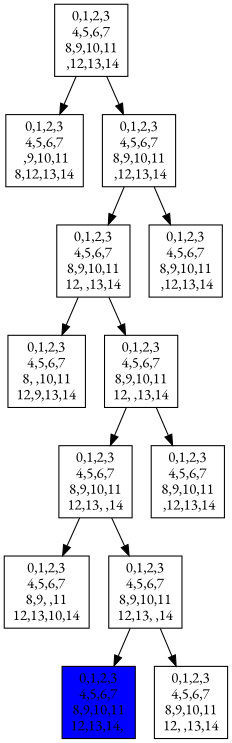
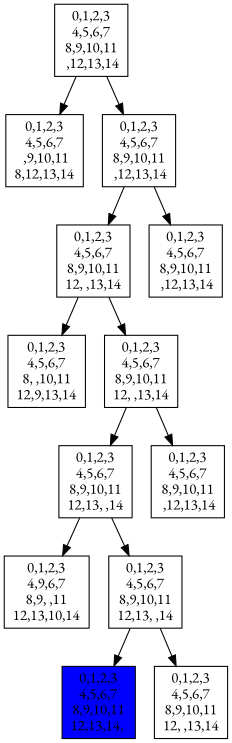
  digraph {
    fontname="EB Garamond"
    node [fillcolor=white shape=box style=filled fontname="EB Garamond"]
    edge [fontname="EB Garamond"]
    n1 [label="0,1,2,3\n4,5,6,7\n8,9,10,11\n ,12,13,14\n"]
    n2 [label="0,1,2,3\n4,5,6,7\n ,9,10,11\n8,12,13,14\n"]
    n3 [label="0,1,2,3\n4,5,6,7\n8,9,10,11\n ,12,13,14\n"]
    n4 [label="0,1,2,3\n4,5,6,7\n8,9,10,11\n12, ,13,14\n"]
    n5 [label="0,1,2,3\n4,5,6,7\n8,9,10,11\n ,12,13,14\n"]
    n6 [label="0,1,2,3\n4,5,6,7\n8, ,10,11\n12,9,13,14\n"]
    n7 [label="0,1,2,3\n4,5,6,7\n8,9,10,11\n12, ,13,14\n"]
    n8 [label="0,1,2,3\n4,5,6,7\n8,9,10,11\n12,13, ,14\n"]
    n9 [label="0,1,2,3\n4,5,6,7\n8,9,10,11\n ,12,13,14\n"]
-   n10 [label="0,1,2,3\n4,5,6,7\n8,9, ,11\n12,13,10,14\n"]
+   n10 [label="0,1,2,3\n4,9,6,7\n8,9, ,11\n12,13,10,14\n"]
    n11 [label="0,1,2,3\n4,5,6,7\n8,9,10,11\n12,13, ,14\n"]
    n12 [fillcolor=blue label="0,1,2,3\n4,5,6,7\n8,9,10,11\n12,13,14, \n"]
    n13 [label="0,1,2,3\n4,5,6,7\n8,9,10,11\n12, ,13,14\n"]
    n1 -> n2
    n1 -> n3
    n3 -> n4
    n3 -> n5
    n4 -> n6
    n4 -> n7
    n7 -> n8
    n7 -> n9
    n8 -> n10
    n8 -> n11
    n11 -> n12
    n11 -> n13
  }
